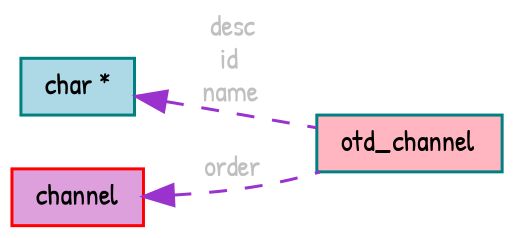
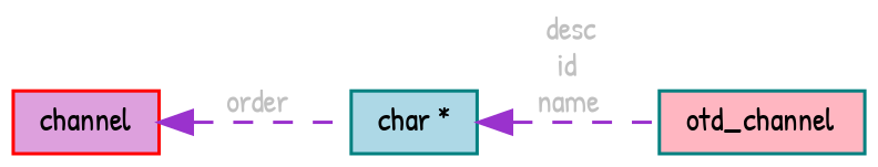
  digraph {
    fontname="Patrick Hand"
    rankdir=LR
    node [color=teal fontname="Patrick Hand" fontsize=10 shape=box style=filled]
    edge [color=darkorchid3 dir=back fontcolor=grey fontname="Patrick Hand" fontsize=10 labelfontname=Helvetica labelfontsize=10 style=dashed]
    n1 [fillcolor=lightpink fontcolor=black height=0.2 label=otd_channel width=0.4]
    n2 [fillcolor=lightblue height=0.2 label="char *" width=0.4]
    n3 [color=red fillcolor=plum height=0.2 label=channel width=0.4]
    n2 -> n1 [label=" desc\nid\nname"]
-   n3 -> n1 [label=" order"]
+   n3 -> n2 [label=" order"]
  }
